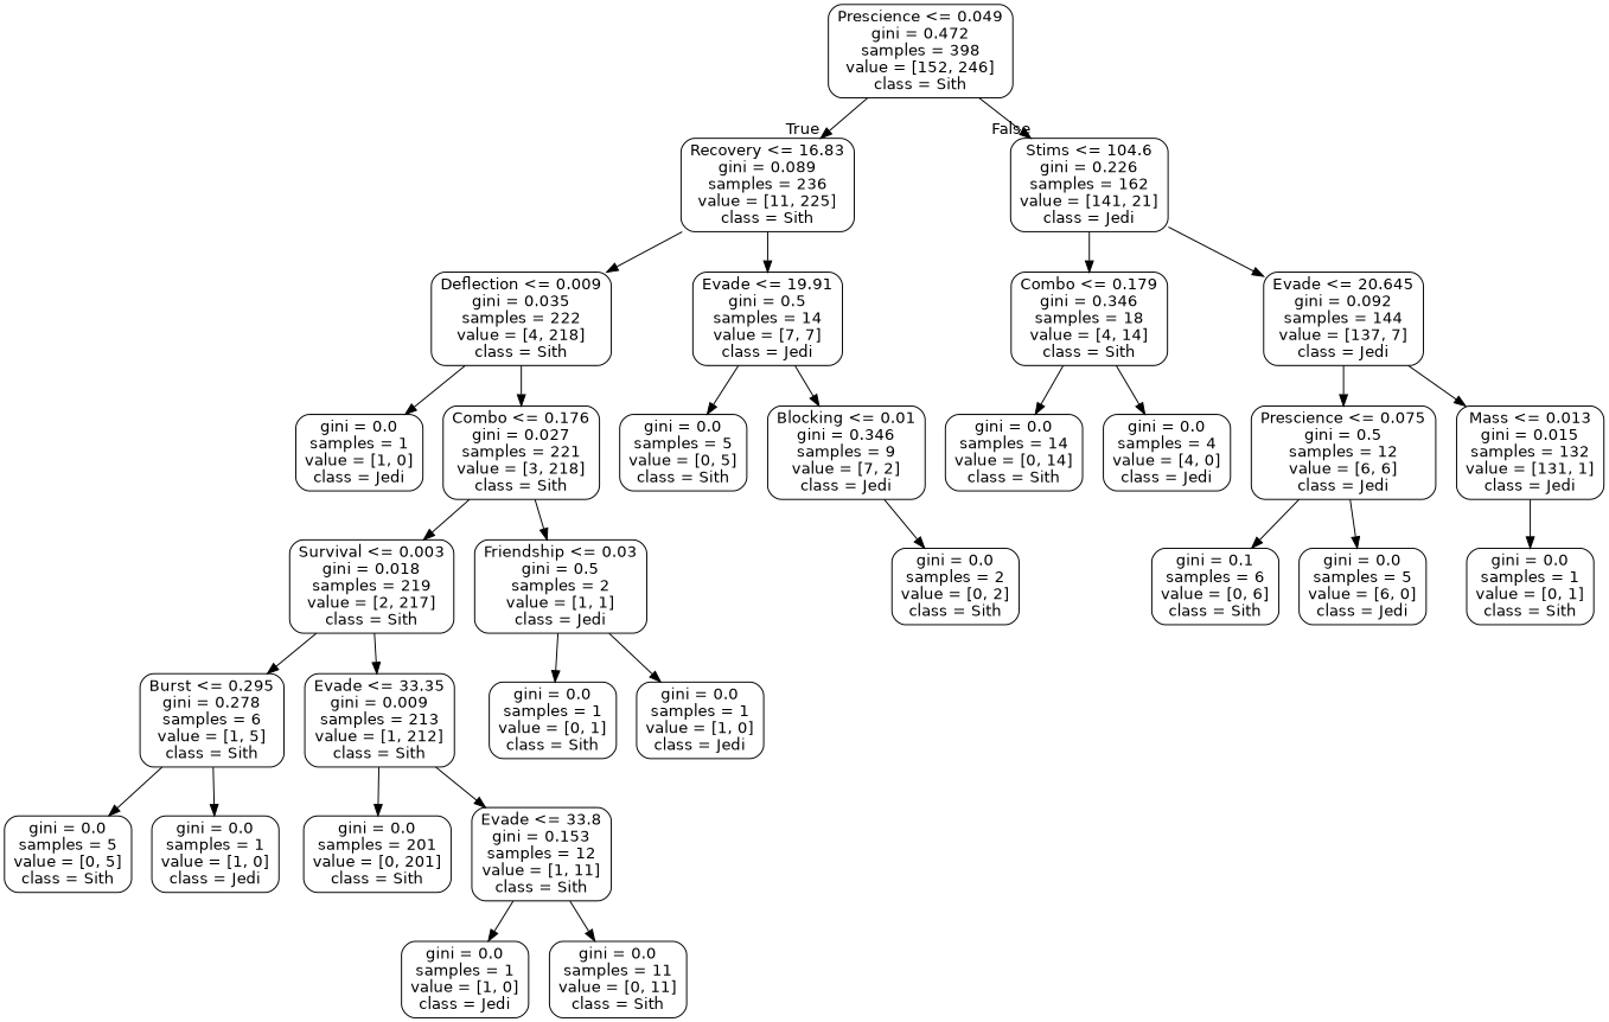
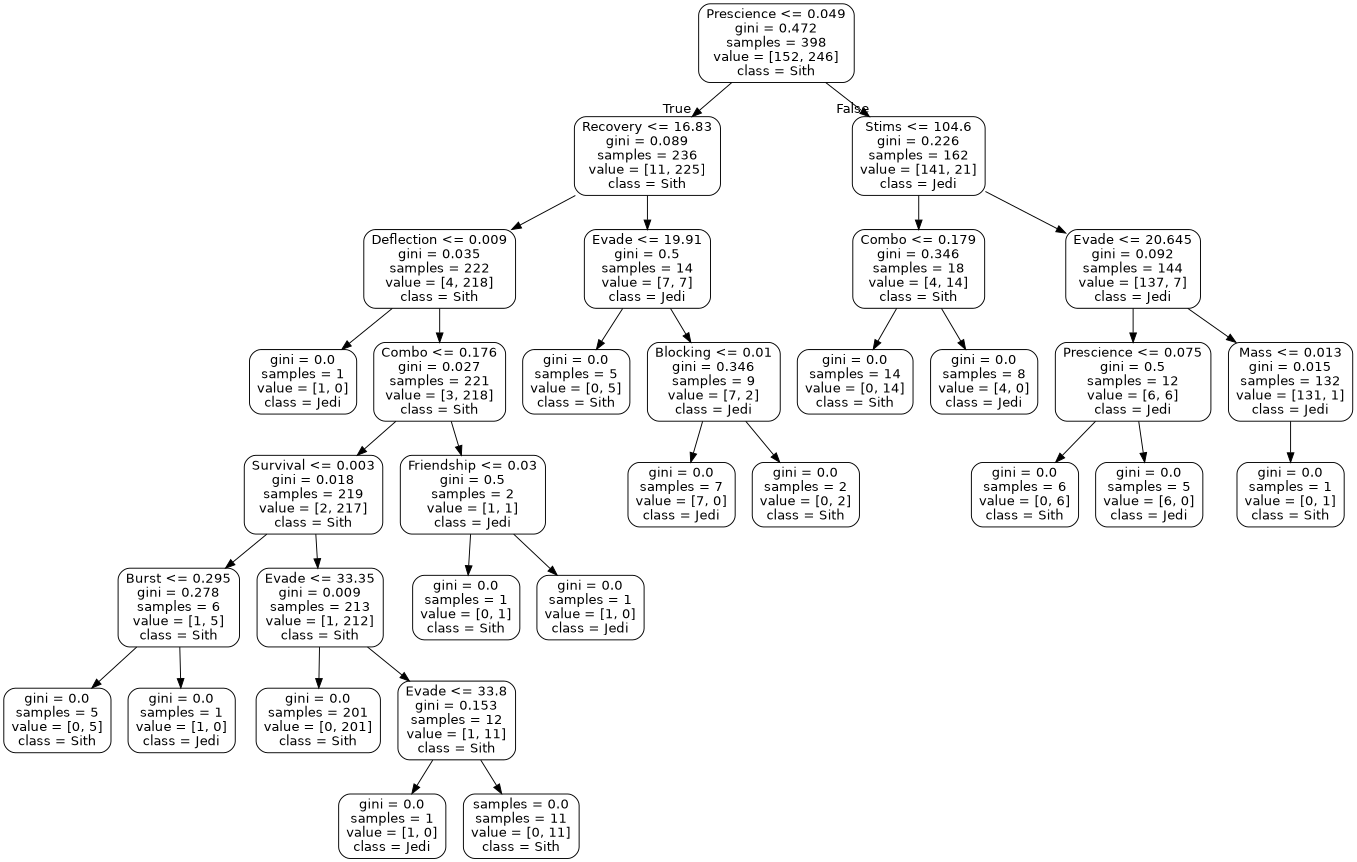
  digraph {
    node [color=black fontname=helvetica shape=box style=rounded]
    edge [fontname=helvetica]
    n1 [label="Prescience <= 0.049\ngini = 0.472\nsamples = 398\nvalue = [152, 246]\nclass = Sith"]
    n2 [label="Recovery <= 16.83\ngini = 0.089\nsamples = 236\nvalue = [11, 225]\nclass = Sith"]
    n3 [label="Stims <= 104.6\ngini = 0.226\nsamples = 162\nvalue = [141, 21]\nclass = Jedi"]
    n4 [label="Deflection <= 0.009\ngini = 0.035\nsamples = 222\nvalue = [4, 218]\nclass = Sith"]
    n5 [label="Evade <= 19.91\ngini = 0.5\nsamples = 14\nvalue = [7, 7]\nclass = Jedi"]
    n6 [label="Combo <= 0.179\ngini = 0.346\nsamples = 18\nvalue = [4, 14]\nclass = Sith"]
    n7 [label="Evade <= 20.645\ngini = 0.092\nsamples = 144\nvalue = [137, 7]\nclass = Jedi"]
    n8 [label="gini = 0.0\nsamples = 1\nvalue = [1, 0]\nclass = Jedi"]
    n9 [label="Combo <= 0.176\ngini = 0.027\nsamples = 221\nvalue = [3, 218]\nclass = Sith"]
    n10 [label="gini = 0.0\nsamples = 5\nvalue = [0, 5]\nclass = Sith"]
    n11 [label="Blocking <= 0.01\ngini = 0.346\nsamples = 9\nvalue = [7, 2]\nclass = Jedi"]
    n12 [label="Survival <= 0.003\ngini = 0.018\nsamples = 219\nvalue = [2, 217]\nclass = Sith"]
    n13 [label="Friendship <= 0.03\ngini = 0.5\nsamples = 2\nvalue = [1, 1]\nclass = Jedi"]
    n14 [label="Burst <= 0.295\ngini = 0.278\nsamples = 6\nvalue = [1, 5]\nclass = Sith"]
    n15 [label="Evade <= 33.35\ngini = 0.009\nsamples = 213\nvalue = [1, 212]\nclass = Sith"]
    n16 [label="gini = 0.0\nsamples = 1\nvalue = [0, 1]\nclass = Sith"]
    n17 [label="gini = 0.0\nsamples = 1\nvalue = [1, 0]\nclass = Jedi"]
    n18 [label="gini = 0.0\nsamples = 5\nvalue = [0, 5]\nclass = Sith"]
    n19 [label="gini = 0.0\nsamples = 1\nvalue = [1, 0]\nclass = Jedi"]
    n20 [label="gini = 0.0\nsamples = 201\nvalue = [0, 201]\nclass = Sith"]
    n21 [label="Evade <= 33.8\ngini = 0.153\nsamples = 12\nvalue = [1, 11]\nclass = Sith"]
    n22 [label="gini = 0.0\nsamples = 1\nvalue = [1, 0]\nclass = Jedi"]
-   n23 [label="gini = 0.0\nsamples = 11\nvalue = [0, 11]\nclass = Sith"]
+   n23 [label="samples = 0.0\nsamples = 11\nvalue = [0, 11]\nclass = Sith"]
+   n24 [label="gini = 0.0\nsamples = 7\nvalue = [7, 0]\nclass = Jedi"]
    n25 [label="gini = 0.0\nsamples = 2\nvalue = [0, 2]\nclass = Sith"]
    n26 [label="gini = 0.0\nsamples = 14\nvalue = [0, 14]\nclass = Sith"]
-   n27 [label="gini = 0.0\nsamples = 4\nvalue = [4, 0]\nclass = Jedi"]
+   n27 [label="gini = 0.0\nsamples = 8\nvalue = [4, 0]\nclass = Jedi"]
    n28 [label="Prescience <= 0.075\ngini = 0.5\nsamples = 12\nvalue = [6, 6]\nclass = Jedi"]
    n29 [label="Mass <= 0.013\ngini = 0.015\nsamples = 132\nvalue = [131, 1]\nclass = Jedi"]
-   n30 [label="gini = 0.1\nsamples = 6\nvalue = [0, 6]\nclass = Sith"]
+   n30 [label="gini = 0.0\nsamples = 6\nvalue = [0, 6]\nclass = Sith"]
    n31 [label="gini = 0.0\nsamples = 5\nvalue = [6, 0]\nclass = Jedi"]
    n32 [label="gini = 0.0\nsamples = 1\nvalue = [0, 1]\nclass = Sith"]
    n1 -> n2 [headlabel=True labelangle=45 labeldistance=2.5]
    n1 -> n3 [headlabel=False labelangle=-45 labeldistance=2.5]
    n2 -> n4
    n2 -> n5
    n3 -> n6
    n3 -> n7
    n4 -> n8
    n4 -> n9
    n5 -> n10
    n5 -> n11
    n6 -> n26
    n6 -> n27
    n7 -> n28
    n7 -> n29
    n9 -> n12
    n9 -> n13
+   n11 -> n24
    n11 -> n25
    n12 -> n14
    n12 -> n15
    n13 -> n16
    n13 -> n17
    n14 -> n18
    n14 -> n19
    n15 -> n20
    n15 -> n21
    n21 -> n22
    n21 -> n23
    n28 -> n30
    n28 -> n31
    n29 -> n32
  }
